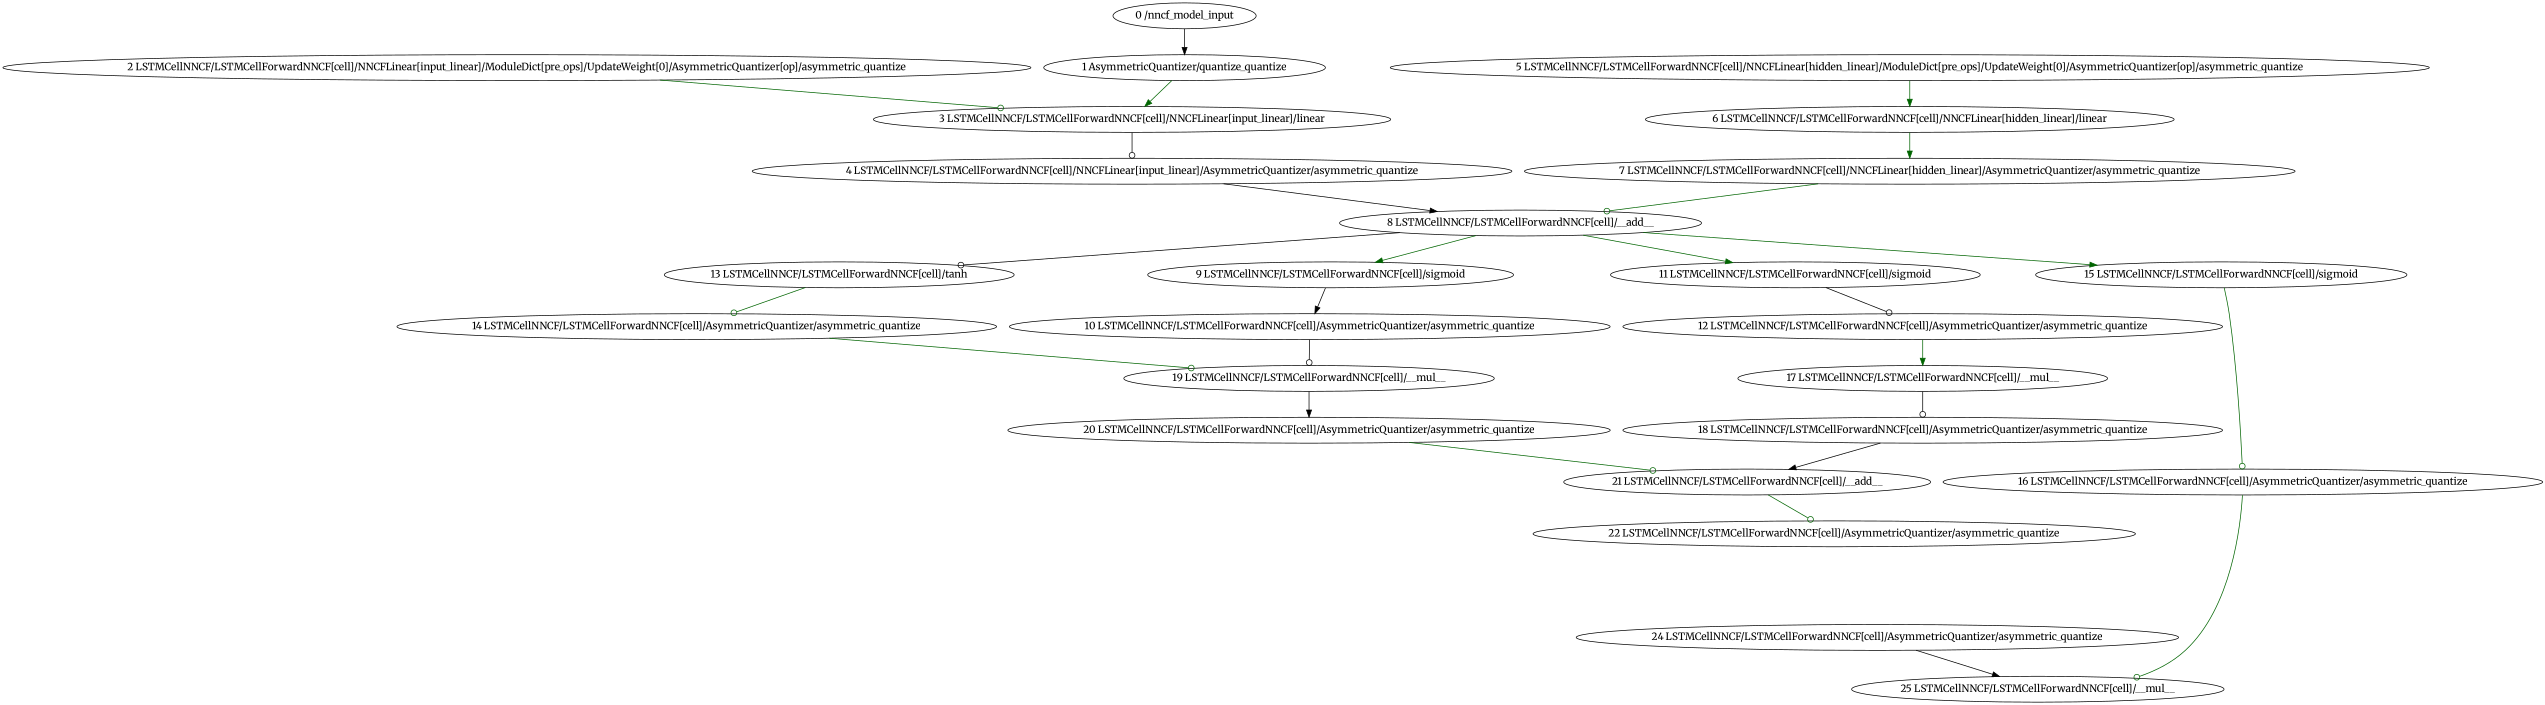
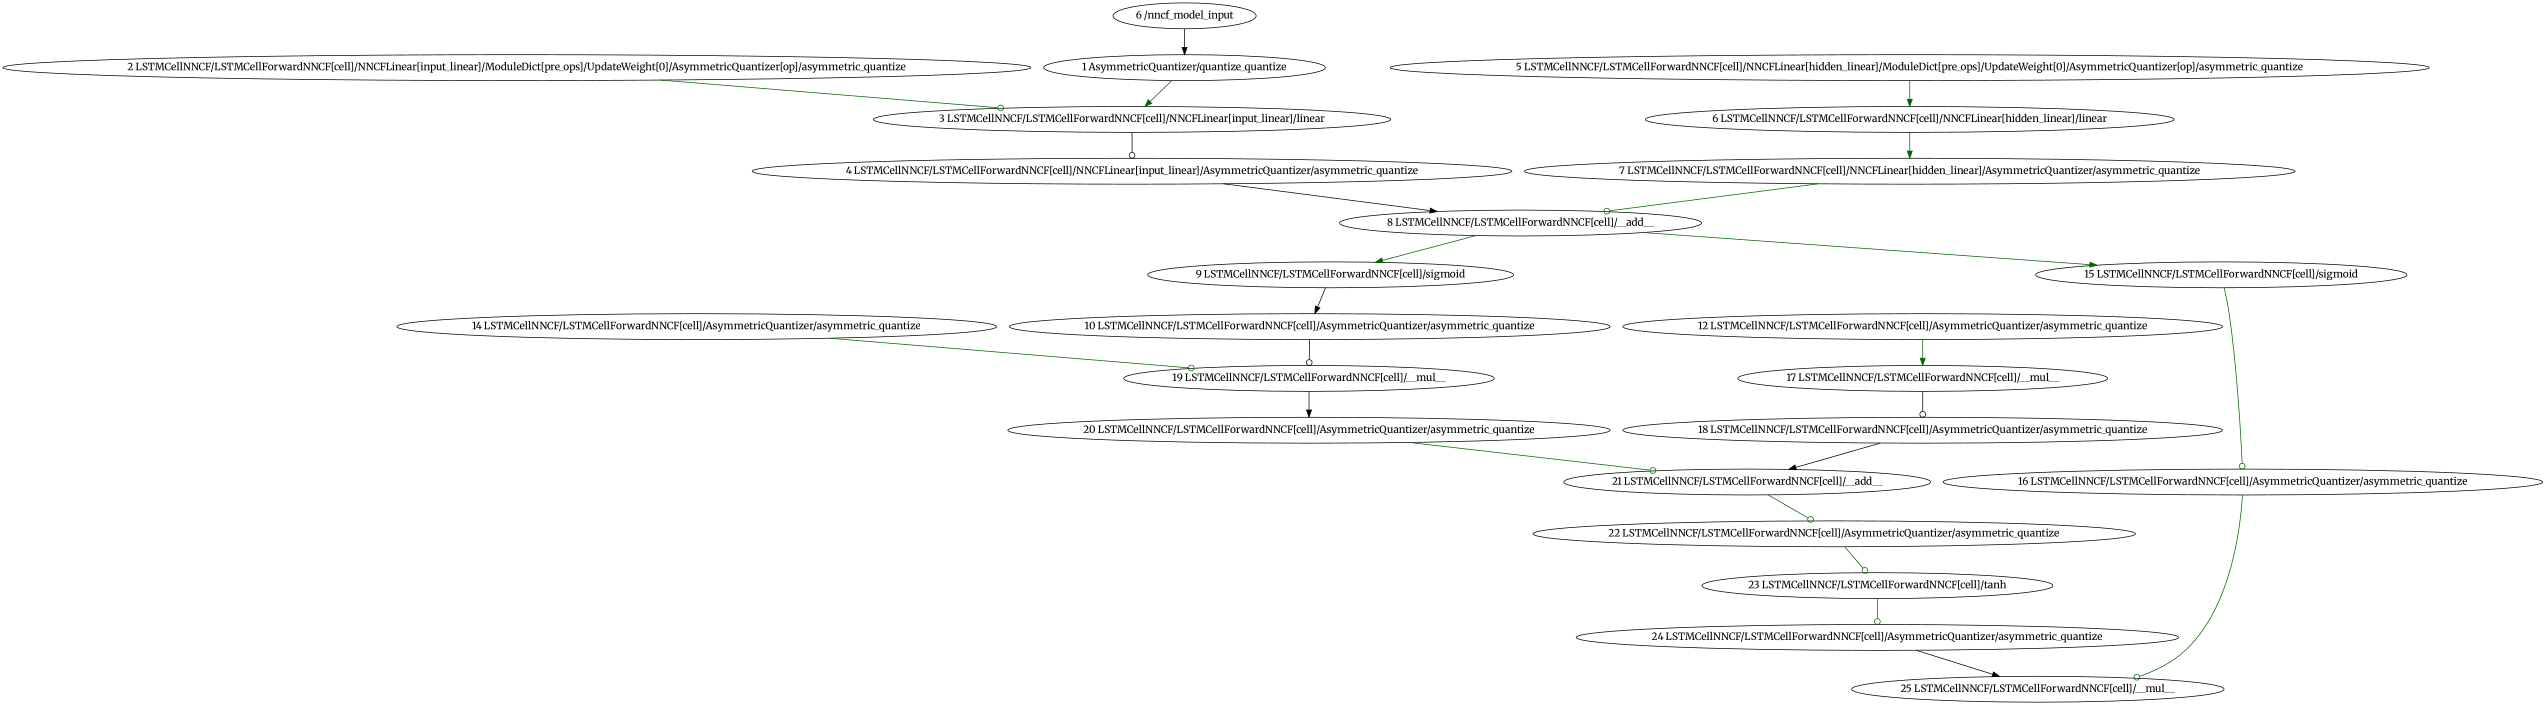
  strict digraph {
    fontname=Merriweather
    node [fontname=Merriweather type=asymmetric_quantize scope="LSTMCellNNCF/LSTMCellForwardNNCF[cell]"]
    edge [arrowhead=odot color=darkgreen fontname=Merriweather]
-   "0 /nncf_model_input" [type=nncf_model_input scope=""]
+   "0 /nncf_model_input" [type=nncf_model_input label="6 /nncf_model_input" scope=""]
    n2 [label="1 AsymmetricQuantizer/quantize_quantize" scope=AsymmetricQuantizer]
    "3 LSTMCellNNCF/LSTMCellForwardNNCF[cell]/NNCFLinear[input_linear]/linear" [scope="LSTMCellNNCF/LSTMCellForwardNNCF[cell]/NNCFLinear[input_linear]" type=linear]
    "4 LSTMCellNNCF/LSTMCellForwardNNCF[cell]/NNCFLinear[input_linear]/AsymmetricQuantizer/asymmetric_quantize" [scope="LSTMCellNNCF/LSTMCellForwardNNCF[cell]/NNCFLinear[input_linear]/AsymmetricQuantizer"]
    "2 LSTMCellNNCF/LSTMCellForwardNNCF[cell]/NNCFLinear[input_linear]/ModuleDict[pre_ops]/UpdateWeight[0]/AsymmetricQuantizer[op]/asymmetric_quantize" [scope="LSTMCellNNCF/LSTMCellForwardNNCF[cell]/NNCFLinear[input_linear]/ModuleDict[pre_ops]/UpdateWeight[0]/AsymmetricQuantizer[op]"]
    "8 LSTMCellNNCF/LSTMCellForwardNNCF[cell]/__add__" [type=__add__]
    "9 LSTMCellNNCF/LSTMCellForwardNNCF[cell]/sigmoid" [type=sigmoid]
-   "11 LSTMCellNNCF/LSTMCellForwardNNCF[cell]/sigmoid" [type=sigmoid]
-   "13 LSTMCellNNCF/LSTMCellForwardNNCF[cell]/tanh" [type=tanh]
    "15 LSTMCellNNCF/LSTMCellForwardNNCF[cell]/sigmoid" [type=sigmoid]
    "5 LSTMCellNNCF/LSTMCellForwardNNCF[cell]/NNCFLinear[hidden_linear]/ModuleDict[pre_ops]/UpdateWeight[0]/AsymmetricQuantizer[op]/asymmetric_quantize" [scope="LSTMCellNNCF/LSTMCellForwardNNCF[cell]/NNCFLinear[hidden_linear]/ModuleDict[pre_ops]/UpdateWeight[0]/AsymmetricQuantizer[op]"]
    "6 LSTMCellNNCF/LSTMCellForwardNNCF[cell]/NNCFLinear[hidden_linear]/linear" [scope="LSTMCellNNCF/LSTMCellForwardNNCF[cell]/NNCFLinear[hidden_linear]" type=linear]
    "7 LSTMCellNNCF/LSTMCellForwardNNCF[cell]/NNCFLinear[hidden_linear]/AsymmetricQuantizer/asymmetric_quantize" [scope="LSTMCellNNCF/LSTMCellForwardNNCF[cell]/NNCFLinear[hidden_linear]/AsymmetricQuantizer"]
    "10 LSTMCellNNCF/LSTMCellForwardNNCF[cell]/AsymmetricQuantizer/asymmetric_quantize" [scope="LSTMCellNNCF/LSTMCellForwardNNCF[cell]/AsymmetricQuantizer"]
    "12 LSTMCellNNCF/LSTMCellForwardNNCF[cell]/AsymmetricQuantizer/asymmetric_quantize" [scope="LSTMCellNNCF/LSTMCellForwardNNCF[cell]/AsymmetricQuantizer"]
    "14 LSTMCellNNCF/LSTMCellForwardNNCF[cell]/AsymmetricQuantizer/asymmetric_quantize" [scope="LSTMCellNNCF/LSTMCellForwardNNCF[cell]/AsymmetricQuantizer"]
    "16 LSTMCellNNCF/LSTMCellForwardNNCF[cell]/AsymmetricQuantizer/asymmetric_quantize" [scope="LSTMCellNNCF/LSTMCellForwardNNCF[cell]/AsymmetricQuantizer"]
    "19 LSTMCellNNCF/LSTMCellForwardNNCF[cell]/__mul__" [type=__mul__]
    "20 LSTMCellNNCF/LSTMCellForwardNNCF[cell]/AsymmetricQuantizer/asymmetric_quantize" [scope="LSTMCellNNCF/LSTMCellForwardNNCF[cell]/AsymmetricQuantizer"]
    "17 LSTMCellNNCF/LSTMCellForwardNNCF[cell]/__mul__" [type=__mul__]
    "18 LSTMCellNNCF/LSTMCellForwardNNCF[cell]/AsymmetricQuantizer/asymmetric_quantize" [scope="LSTMCellNNCF/LSTMCellForwardNNCF[cell]/AsymmetricQuantizer"]
    "25 LSTMCellNNCF/LSTMCellForwardNNCF[cell]/__mul__" [type=__mul__]
    "21 LSTMCellNNCF/LSTMCellForwardNNCF[cell]/__add__" [type=__add__]
    "22 LSTMCellNNCF/LSTMCellForwardNNCF[cell]/AsymmetricQuantizer/asymmetric_quantize" [scope="LSTMCellNNCF/LSTMCellForwardNNCF[cell]/AsymmetricQuantizer"]
+   "23 LSTMCellNNCF/LSTMCellForwardNNCF[cell]/tanh" [type=tanh]
    "24 LSTMCellNNCF/LSTMCellForwardNNCF[cell]/AsymmetricQuantizer/asymmetric_quantize" [scope="LSTMCellNNCF/LSTMCellForwardNNCF[cell]/AsymmetricQuantizer"]
    "0 /nncf_model_input" -> n2 [arrowhead=normal color=black]
    n2 -> "3 LSTMCellNNCF/LSTMCellForwardNNCF[cell]/NNCFLinear[input_linear]/linear" [arrowhead=normal]
    "3 LSTMCellNNCF/LSTMCellForwardNNCF[cell]/NNCFLinear[input_linear]/linear" -> "4 LSTMCellNNCF/LSTMCellForwardNNCF[cell]/NNCFLinear[input_linear]/AsymmetricQuantizer/asymmetric_quantize" [color=black]
    "4 LSTMCellNNCF/LSTMCellForwardNNCF[cell]/NNCFLinear[input_linear]/AsymmetricQuantizer/asymmetric_quantize" -> "8 LSTMCellNNCF/LSTMCellForwardNNCF[cell]/__add__" [arrowhead=normal color=black]
    "2 LSTMCellNNCF/LSTMCellForwardNNCF[cell]/NNCFLinear[input_linear]/ModuleDict[pre_ops]/UpdateWeight[0]/AsymmetricQuantizer[op]/asymmetric_quantize" -> "3 LSTMCellNNCF/LSTMCellForwardNNCF[cell]/NNCFLinear[input_linear]/linear"
    "8 LSTMCellNNCF/LSTMCellForwardNNCF[cell]/__add__" -> "9 LSTMCellNNCF/LSTMCellForwardNNCF[cell]/sigmoid" [arrowhead=normal]
-   "8 LSTMCellNNCF/LSTMCellForwardNNCF[cell]/__add__" -> "11 LSTMCellNNCF/LSTMCellForwardNNCF[cell]/sigmoid" [arrowhead=normal]
-   "8 LSTMCellNNCF/LSTMCellForwardNNCF[cell]/__add__" -> "13 LSTMCellNNCF/LSTMCellForwardNNCF[cell]/tanh" [color=black]
    "8 LSTMCellNNCF/LSTMCellForwardNNCF[cell]/__add__" -> "15 LSTMCellNNCF/LSTMCellForwardNNCF[cell]/sigmoid" [arrowhead=normal]
    "9 LSTMCellNNCF/LSTMCellForwardNNCF[cell]/sigmoid" -> "10 LSTMCellNNCF/LSTMCellForwardNNCF[cell]/AsymmetricQuantizer/asymmetric_quantize" [arrowhead=normal color=black]
-   "11 LSTMCellNNCF/LSTMCellForwardNNCF[cell]/sigmoid" -> "12 LSTMCellNNCF/LSTMCellForwardNNCF[cell]/AsymmetricQuantizer/asymmetric_quantize" [color=black]
-   "13 LSTMCellNNCF/LSTMCellForwardNNCF[cell]/tanh" -> "14 LSTMCellNNCF/LSTMCellForwardNNCF[cell]/AsymmetricQuantizer/asymmetric_quantize"
    "15 LSTMCellNNCF/LSTMCellForwardNNCF[cell]/sigmoid" -> "16 LSTMCellNNCF/LSTMCellForwardNNCF[cell]/AsymmetricQuantizer/asymmetric_quantize"
    "5 LSTMCellNNCF/LSTMCellForwardNNCF[cell]/NNCFLinear[hidden_linear]/ModuleDict[pre_ops]/UpdateWeight[0]/AsymmetricQuantizer[op]/asymmetric_quantize" -> "6 LSTMCellNNCF/LSTMCellForwardNNCF[cell]/NNCFLinear[hidden_linear]/linear" [arrowhead=normal]
    "6 LSTMCellNNCF/LSTMCellForwardNNCF[cell]/NNCFLinear[hidden_linear]/linear" -> "7 LSTMCellNNCF/LSTMCellForwardNNCF[cell]/NNCFLinear[hidden_linear]/AsymmetricQuantizer/asymmetric_quantize" [arrowhead=normal]
    "7 LSTMCellNNCF/LSTMCellForwardNNCF[cell]/NNCFLinear[hidden_linear]/AsymmetricQuantizer/asymmetric_quantize" -> "8 LSTMCellNNCF/LSTMCellForwardNNCF[cell]/__add__"
    "10 LSTMCellNNCF/LSTMCellForwardNNCF[cell]/AsymmetricQuantizer/asymmetric_quantize" -> "19 LSTMCellNNCF/LSTMCellForwardNNCF[cell]/__mul__" [color=black]
    "12 LSTMCellNNCF/LSTMCellForwardNNCF[cell]/AsymmetricQuantizer/asymmetric_quantize" -> "17 LSTMCellNNCF/LSTMCellForwardNNCF[cell]/__mul__" [arrowhead=normal]
    "14 LSTMCellNNCF/LSTMCellForwardNNCF[cell]/AsymmetricQuantizer/asymmetric_quantize" -> "19 LSTMCellNNCF/LSTMCellForwardNNCF[cell]/__mul__"
    "16 LSTMCellNNCF/LSTMCellForwardNNCF[cell]/AsymmetricQuantizer/asymmetric_quantize" -> "25 LSTMCellNNCF/LSTMCellForwardNNCF[cell]/__mul__"
    "19 LSTMCellNNCF/LSTMCellForwardNNCF[cell]/__mul__" -> "20 LSTMCellNNCF/LSTMCellForwardNNCF[cell]/AsymmetricQuantizer/asymmetric_quantize" [arrowhead=normal color=black]
    "20 LSTMCellNNCF/LSTMCellForwardNNCF[cell]/AsymmetricQuantizer/asymmetric_quantize" -> "21 LSTMCellNNCF/LSTMCellForwardNNCF[cell]/__add__"
    "17 LSTMCellNNCF/LSTMCellForwardNNCF[cell]/__mul__" -> "18 LSTMCellNNCF/LSTMCellForwardNNCF[cell]/AsymmetricQuantizer/asymmetric_quantize" [color=black]
    "18 LSTMCellNNCF/LSTMCellForwardNNCF[cell]/AsymmetricQuantizer/asymmetric_quantize" -> "21 LSTMCellNNCF/LSTMCellForwardNNCF[cell]/__add__" [arrowhead=normal color=black]
    "21 LSTMCellNNCF/LSTMCellForwardNNCF[cell]/__add__" -> "22 LSTMCellNNCF/LSTMCellForwardNNCF[cell]/AsymmetricQuantizer/asymmetric_quantize"
+   "22 LSTMCellNNCF/LSTMCellForwardNNCF[cell]/AsymmetricQuantizer/asymmetric_quantize" -> "23 LSTMCellNNCF/LSTMCellForwardNNCF[cell]/tanh"
+   "23 LSTMCellNNCF/LSTMCellForwardNNCF[cell]/tanh" -> "24 LSTMCellNNCF/LSTMCellForwardNNCF[cell]/AsymmetricQuantizer/asymmetric_quantize"
    "24 LSTMCellNNCF/LSTMCellForwardNNCF[cell]/AsymmetricQuantizer/asymmetric_quantize" -> "25 LSTMCellNNCF/LSTMCellForwardNNCF[cell]/__mul__" [arrowhead=normal color=black]
  }
